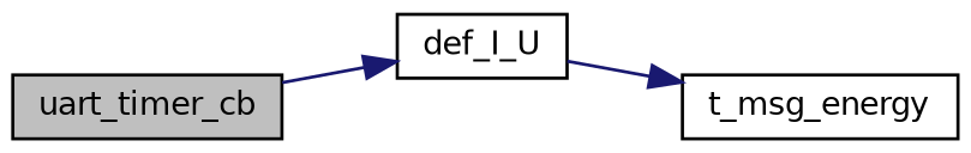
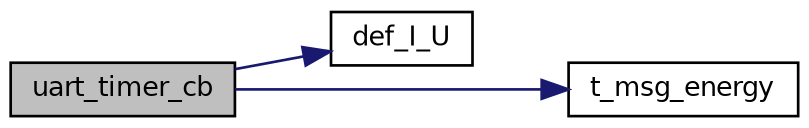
  digraph {
    rankdir=LR
    node [color=black fillcolor=white fontname=Helvetica fontsize=10 shape=record style=filled]
    edge [color=midnightblue fontname=Helvetica fontsize=10 labelfontname=Helvetica labelfontsize=10 style=solid]
    n1 [fillcolor=grey75 fontcolor=black height=0.2 label=uart_timer_cb width=0.4]
    n2 [height=0.2 label=def_I_U width=0.4]
    n3 [height=0.2 label=t_msg_energy width=0.4]
    n1 -> n2
-   n2 -> n3
+   n1 -> n3
  }
